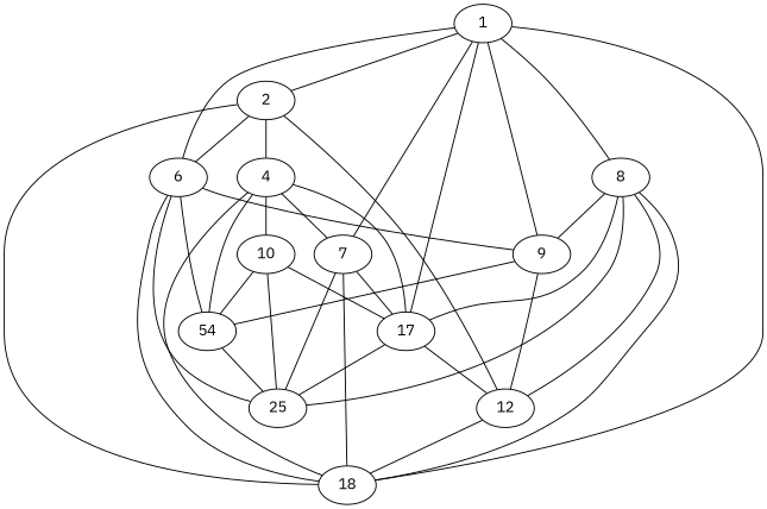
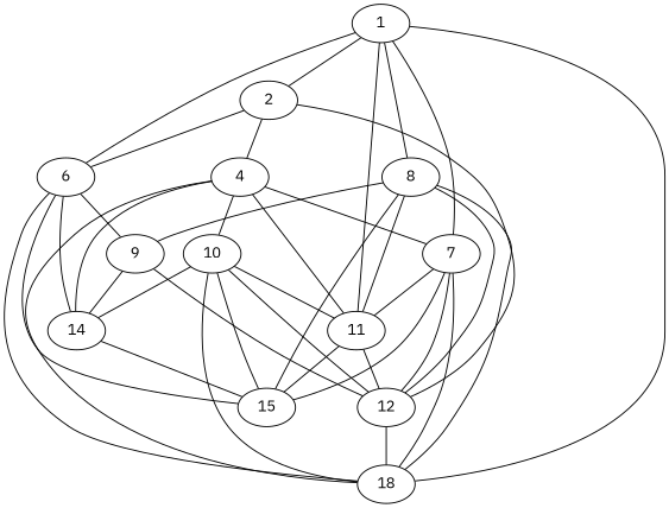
  graph {
    fontname="IBM Plex Sans"
    node [fontname="IBM Plex Sans"]
    edge [fontname="IBM Plex Sans"]
    1
    2
    6
    7
    8
    9
-   11 [label=17]
+   11
    n8 [label=18]
    4
    12
-   14 [label=54]
-   15 [label=25]
+   14
+   15
    10
    1 -- 2
    1 -- 6
    1 -- 7
    1 -- 8
-   1 -- 9
    1 -- 11
    1 -- n8
    2 -- 6
-   2 -- n8
+   10 -- n8
    2 -- 4
    2 -- 12
    6 -- 9
    6 -- n8
    6 -- 14
    6 -- 15
    7 -- 11
    7 -- n8
+   7 -- 12
    7 -- 15
    8 -- 9
    8 -- 11
    8 -- n8
    8 -- 12
    8 -- 15
    9 -- 12
    9 -- 14
    11 -- 12
    11 -- 15
    4 -- 7
    4 -- 11
    4 -- n8
    4 -- 14
    4 -- 10
    12 -- n8
    14 -- 15
    10 -- 11
+   10 -- 12
    10 -- 14
    10 -- 15
  }
